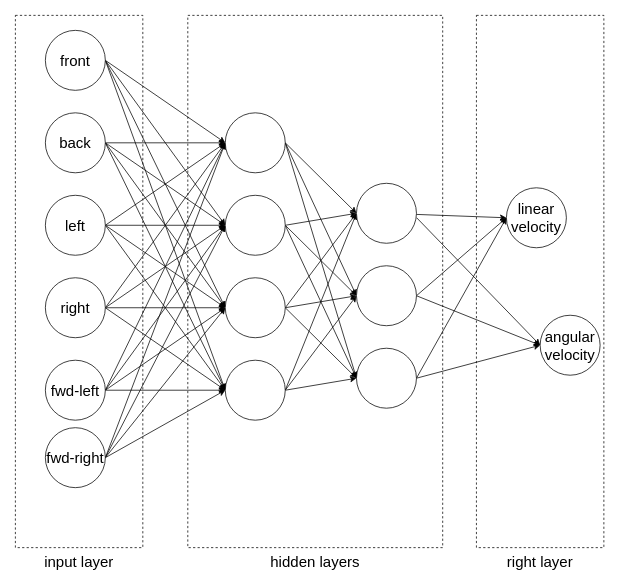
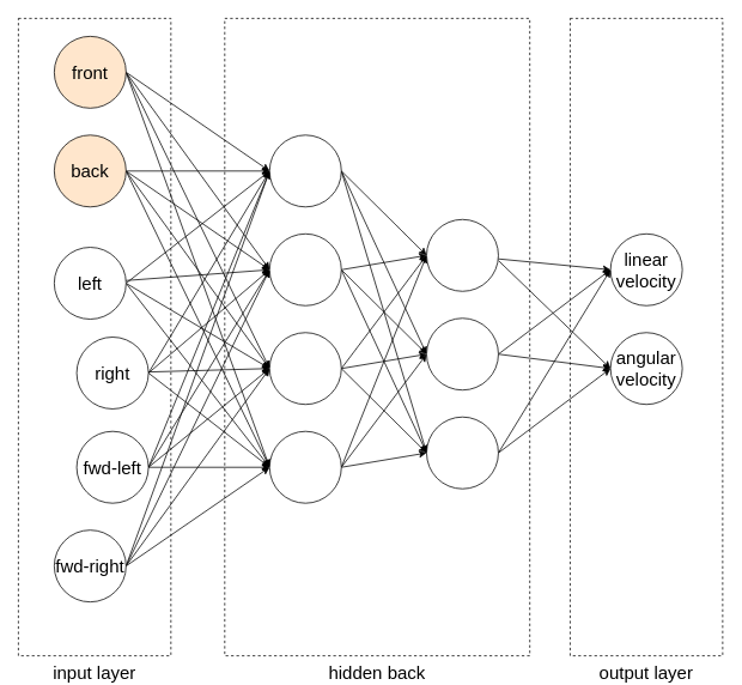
  <mxCell id="0" />
  <mxCell id="1" parent="0" />
  <mxCell id="2" value="input layer" style="rounded=0;whiteSpace=wrap;html=1;fontSize=20;dashed=1;strokeColor=default;fillColor=none;labelPosition=center;verticalLabelPosition=bottom;align=center;verticalAlign=top;" vertex="1" parent="1"><mxGeometry x="20" y="20" width="170" height="710" as="geometry" /></mxCell>
  <mxCell id="3" style="orthogonalLoop=1;jettySize=auto;html=1;entryX=0;entryY=0.5;entryDx=0;entryDy=0;fontSize=20;strokeColor=default;rounded=0;exitX=1;exitY=0.5;exitDx=0;exitDy=0;" edge="1" parent="1" source="7" target="36"><mxGeometry relative="1" as="geometry" /></mxCell>
  <mxCell id="4" style="edgeStyle=none;rounded=0;orthogonalLoop=1;jettySize=auto;html=1;entryX=0;entryY=0.5;entryDx=0;entryDy=0;fontSize=20;strokeColor=default;exitX=1;exitY=0.5;exitDx=0;exitDy=0;" edge="1" parent="1" source="7" target="40"><mxGeometry relative="1" as="geometry" /></mxCell>
  <mxCell id="5" style="edgeStyle=none;rounded=0;orthogonalLoop=1;jettySize=auto;html=1;entryX=0;entryY=0.5;entryDx=0;entryDy=0;fontSize=20;strokeColor=default;exitX=1;exitY=0.5;exitDx=0;exitDy=0;" edge="1" parent="1" source="7" target="44"><mxGeometry relative="1" as="geometry" /></mxCell>
  <mxCell id="6" style="edgeStyle=none;rounded=0;orthogonalLoop=1;jettySize=auto;html=1;entryX=0;entryY=0.5;entryDx=0;entryDy=0;fontSize=20;strokeColor=default;exitX=1;exitY=0.5;exitDx=0;exitDy=0;" edge="1" parent="1" source="7" target="48"><mxGeometry relative="1" as="geometry" /></mxCell>
- <mxCell id="7" value="front" style="ellipse;whiteSpace=wrap;html=1;aspect=fixed;fontSize=20;" vertex="1" parent="1"><mxGeometry x="60" y="40" width="80" height="80" as="geometry" /></mxCell>
+ <mxCell id="7" value="front" style="ellipse;whiteSpace=wrap;html=1;aspect=fixed;fontSize=20;fillColor=#ffe6cc;" vertex="1" parent="1"><mxGeometry x="60" y="40" width="80" height="80" as="geometry" /></mxCell>
  <mxCell id="8" style="edgeStyle=none;rounded=0;orthogonalLoop=1;jettySize=auto;html=1;entryX=0;entryY=0.5;entryDx=0;entryDy=0;fontSize=20;strokeColor=default;exitX=1;exitY=0.5;exitDx=0;exitDy=0;" edge="1" parent="1" source="12" target="36"><mxGeometry relative="1" as="geometry"><mxPoint x="160" y="200" as="sourcePoint" /></mxGeometry></mxCell>
  <mxCell id="9" style="edgeStyle=none;rounded=0;orthogonalLoop=1;jettySize=auto;html=1;entryX=0;entryY=0.5;entryDx=0;entryDy=0;fontSize=20;strokeColor=default;exitX=1;exitY=0.5;exitDx=0;exitDy=0;" edge="1" parent="1" source="12" target="40"><mxGeometry relative="1" as="geometry" /></mxCell>
  <mxCell id="10" style="edgeStyle=none;rounded=0;orthogonalLoop=1;jettySize=auto;html=1;entryX=0;entryY=0.5;entryDx=0;entryDy=0;fontSize=20;strokeColor=default;exitX=1;exitY=0.5;exitDx=0;exitDy=0;" edge="1" parent="1" source="12" target="44"><mxGeometry relative="1" as="geometry" /></mxCell>
  <mxCell id="11" style="edgeStyle=none;rounded=0;orthogonalLoop=1;jettySize=auto;html=1;entryX=0;entryY=0.5;entryDx=0;entryDy=0;fontSize=20;strokeColor=default;exitX=1;exitY=0.5;exitDx=0;exitDy=0;" edge="1" parent="1" source="12" target="48"><mxGeometry relative="1" as="geometry" /></mxCell>
- <mxCell id="12" value="back" style="ellipse;whiteSpace=wrap;html=1;aspect=fixed;fontSize=20;" vertex="1" parent="1"><mxGeometry x="60" y="150" width="80" height="80" as="geometry" /></mxCell>
+ <mxCell id="12" value="back" style="ellipse;whiteSpace=wrap;html=1;aspect=fixed;fontSize=20;fillColor=#ffe6cc;" vertex="1" parent="1"><mxGeometry x="60" y="150" width="80" height="80" as="geometry" /></mxCell>
  <mxCell id="13" style="edgeStyle=none;rounded=0;orthogonalLoop=1;jettySize=auto;html=1;entryX=0;entryY=0.5;entryDx=0;entryDy=0;fontSize=20;strokeColor=default;exitX=1;exitY=0.5;exitDx=0;exitDy=0;" edge="1" parent="1" source="17" target="36"><mxGeometry relative="1" as="geometry" /></mxCell>
  <mxCell id="14" style="edgeStyle=none;rounded=0;orthogonalLoop=1;jettySize=auto;html=1;entryX=0;entryY=0.5;entryDx=0;entryDy=0;fontSize=20;strokeColor=default;" edge="1" parent="1" source="17" target="40"><mxGeometry relative="1" as="geometry" /></mxCell>
  <mxCell id="15" style="edgeStyle=none;rounded=0;orthogonalLoop=1;jettySize=auto;html=1;entryX=0;entryY=0.5;entryDx=0;entryDy=0;fontSize=20;strokeColor=default;exitX=1;exitY=0.5;exitDx=0;exitDy=0;" edge="1" parent="1" source="17" target="44"><mxGeometry relative="1" as="geometry" /></mxCell>
  <mxCell id="16" style="edgeStyle=none;rounded=0;orthogonalLoop=1;jettySize=auto;html=1;entryX=0;entryY=0.5;entryDx=0;entryDy=0;fontSize=20;strokeColor=default;exitX=1;exitY=0.5;exitDx=0;exitDy=0;" edge="1" parent="1" source="17" target="48"><mxGeometry relative="1" as="geometry" /></mxCell>
- <mxCell id="17" value="left" style="ellipse;whiteSpace=wrap;html=1;aspect=fixed;fontSize=20;" vertex="1" parent="1"><mxGeometry x="60" y="260" width="80" height="80" as="geometry" /></mxCell>
+ <mxCell id="17" value="left" style="ellipse;whiteSpace=wrap;html=1;aspect=fixed;fontSize=20;" vertex="1" parent="1"><mxGeometry x="60" y="275" width="80" height="80" as="geometry" /></mxCell>
  <mxCell id="18" style="edgeStyle=none;rounded=0;orthogonalLoop=1;jettySize=auto;html=1;entryX=0;entryY=0.5;entryDx=0;entryDy=0;fontSize=20;strokeColor=default;exitX=1;exitY=0.5;exitDx=0;exitDy=0;" edge="1" parent="1" source="22" target="36"><mxGeometry relative="1" as="geometry" /></mxCell>
  <mxCell id="19" style="edgeStyle=none;rounded=0;orthogonalLoop=1;jettySize=auto;html=1;entryX=0;entryY=0.5;entryDx=0;entryDy=0;fontSize=20;strokeColor=default;exitX=1;exitY=0.5;exitDx=0;exitDy=0;" edge="1" parent="1" source="22" target="40"><mxGeometry relative="1" as="geometry" /></mxCell>
  <mxCell id="20" style="edgeStyle=none;rounded=0;orthogonalLoop=1;jettySize=auto;html=1;entryX=0;entryY=0.5;entryDx=0;entryDy=0;fontSize=20;strokeColor=default;" edge="1" parent="1" source="22" target="44"><mxGeometry relative="1" as="geometry" /></mxCell>
  <mxCell id="21" style="edgeStyle=none;rounded=0;orthogonalLoop=1;jettySize=auto;html=1;entryX=0;entryY=0.5;entryDx=0;entryDy=0;fontSize=20;strokeColor=default;exitX=1;exitY=0.5;exitDx=0;exitDy=0;" edge="1" parent="1" source="22" target="48"><mxGeometry relative="1" as="geometry" /></mxCell>
- <mxCell id="22" value="right" style="ellipse;whiteSpace=wrap;html=1;aspect=fixed;fontSize=20;" vertex="1" parent="1"><mxGeometry x="60" y="370" width="80" height="80" as="geometry" /></mxCell>
+ <mxCell id="22" value="right" style="ellipse;whiteSpace=wrap;html=1;aspect=fixed;fontSize=20;" vertex="1" parent="1"><mxGeometry x="85" y="375" width="80" height="80" as="geometry" /></mxCell>
  <mxCell id="23" style="edgeStyle=none;rounded=0;orthogonalLoop=1;jettySize=auto;html=1;entryX=0;entryY=0.5;entryDx=0;entryDy=0;fontSize=20;strokeColor=default;exitX=1;exitY=0.5;exitDx=0;exitDy=0;" edge="1" parent="1" source="27" target="36"><mxGeometry relative="1" as="geometry" /></mxCell>
  <mxCell id="24" style="edgeStyle=none;rounded=0;orthogonalLoop=1;jettySize=auto;html=1;entryX=0;entryY=0.5;entryDx=0;entryDy=0;fontSize=20;strokeColor=default;exitX=1;exitY=0.5;exitDx=0;exitDy=0;" edge="1" parent="1" source="27" target="40"><mxGeometry relative="1" as="geometry" /></mxCell>
  <mxCell id="25" style="edgeStyle=none;rounded=0;orthogonalLoop=1;jettySize=auto;html=1;entryX=0;entryY=0.5;entryDx=0;entryDy=0;fontSize=20;strokeColor=default;exitX=1;exitY=0.5;exitDx=0;exitDy=0;" edge="1" parent="1" source="27" target="44"><mxGeometry relative="1" as="geometry" /></mxCell>
  <mxCell id="26" style="edgeStyle=none;rounded=0;orthogonalLoop=1;jettySize=auto;html=1;entryX=0;entryY=0.5;entryDx=0;entryDy=0;fontSize=20;strokeColor=default;" edge="1" parent="1" source="27" target="48"><mxGeometry relative="1" as="geometry" /></mxCell>
- <mxCell id="27" value="fwd-left" style="ellipse;whiteSpace=wrap;html=1;aspect=fixed;fontSize=20;" vertex="1" parent="1"><mxGeometry x="60" y="480" width="80" height="80" as="geometry" /></mxCell>
+ <mxCell id="27" value="fwd-left" style="ellipse;whiteSpace=wrap;html=1;aspect=fixed;fontSize=20;" vertex="1" parent="1"><mxGeometry x="85" y="480" width="80" height="80" as="geometry" /></mxCell>
  <mxCell id="28" style="edgeStyle=none;rounded=0;orthogonalLoop=1;jettySize=auto;html=1;entryX=0;entryY=0.5;entryDx=0;entryDy=0;fontSize=20;strokeColor=default;exitX=1;exitY=0.5;exitDx=0;exitDy=0;" edge="1" parent="1" source="32" target="36"><mxGeometry relative="1" as="geometry" /></mxCell>
  <mxCell id="29" style="edgeStyle=none;rounded=0;orthogonalLoop=1;jettySize=auto;html=1;entryX=0;entryY=0.5;entryDx=0;entryDy=0;fontSize=20;strokeColor=default;exitX=1;exitY=0.5;exitDx=0;exitDy=0;" edge="1" parent="1" source="32" target="40"><mxGeometry relative="1" as="geometry" /></mxCell>
  <mxCell id="30" style="edgeStyle=none;rounded=0;orthogonalLoop=1;jettySize=auto;html=1;entryX=0;entryY=0.5;entryDx=0;entryDy=0;fontSize=20;strokeColor=default;exitX=1;exitY=0.5;exitDx=0;exitDy=0;" edge="1" parent="1" source="32" target="44"><mxGeometry relative="1" as="geometry" /></mxCell>
  <mxCell id="31" style="edgeStyle=none;rounded=0;orthogonalLoop=1;jettySize=auto;html=1;entryX=0;entryY=0.5;entryDx=0;entryDy=0;fontSize=20;strokeColor=default;exitX=1;exitY=0.5;exitDx=0;exitDy=0;" edge="1" parent="1" source="32" target="48"><mxGeometry relative="1" as="geometry" /></mxCell>
- <mxCell id="32" value="fwd-right" style="ellipse;whiteSpace=wrap;html=1;aspect=fixed;fontSize=20;" vertex="1" parent="1"><mxGeometry x="60" y="570" width="80" height="80" as="geometry" /></mxCell>
+ <mxCell id="32" value="fwd-right" style="ellipse;whiteSpace=wrap;html=1;aspect=fixed;fontSize=20;" vertex="1" parent="1"><mxGeometry x="60" y="590" width="80" height="80" as="geometry" /></mxCell>
  <mxCell id="33" style="edgeStyle=none;rounded=0;orthogonalLoop=1;jettySize=auto;html=1;exitX=1;exitY=0.5;exitDx=0;exitDy=0;entryX=0;entryY=0.5;entryDx=0;entryDy=0;fontSize=20;strokeColor=default;" edge="1" parent="1" source="36" target="51"><mxGeometry relative="1" as="geometry" /></mxCell>
  <mxCell id="34" style="edgeStyle=none;rounded=0;orthogonalLoop=1;jettySize=auto;html=1;entryX=0;entryY=0.5;entryDx=0;entryDy=0;fontSize=20;strokeColor=default;exitX=1;exitY=0.5;exitDx=0;exitDy=0;" edge="1" parent="1" source="36" target="54"><mxGeometry relative="1" as="geometry" /></mxCell>
  <mxCell id="35" style="edgeStyle=none;rounded=0;orthogonalLoop=1;jettySize=auto;html=1;entryX=0;entryY=0.5;entryDx=0;entryDy=0;fontSize=20;strokeColor=default;exitX=1;exitY=0.5;exitDx=0;exitDy=0;" edge="1" parent="1" source="36" target="59"><mxGeometry relative="1" as="geometry" /></mxCell>
  <mxCell id="36" value="" style="ellipse;whiteSpace=wrap;html=1;aspect=fixed;fontSize=20;" vertex="1" parent="1"><mxGeometry x="300" y="150" width="80" height="80" as="geometry" /></mxCell>
  <mxCell id="37" style="edgeStyle=none;rounded=0;orthogonalLoop=1;jettySize=auto;html=1;entryX=0;entryY=0.5;entryDx=0;entryDy=0;fontSize=20;strokeColor=default;exitX=1;exitY=0.5;exitDx=0;exitDy=0;" edge="1" parent="1" source="40" target="51"><mxGeometry relative="1" as="geometry" /></mxCell>
  <mxCell id="38" style="edgeStyle=none;rounded=0;orthogonalLoop=1;jettySize=auto;html=1;entryX=0;entryY=0.5;entryDx=0;entryDy=0;fontSize=20;strokeColor=default;exitX=1;exitY=0.5;exitDx=0;exitDy=0;" edge="1" parent="1" source="40" target="54"><mxGeometry relative="1" as="geometry" /></mxCell>
  <mxCell id="39" style="edgeStyle=none;rounded=0;orthogonalLoop=1;jettySize=auto;html=1;entryX=0;entryY=0.5;entryDx=0;entryDy=0;fontSize=20;strokeColor=default;exitX=1;exitY=0.5;exitDx=0;exitDy=0;" edge="1" parent="1" source="40" target="59"><mxGeometry relative="1" as="geometry" /></mxCell>
  <mxCell id="40" value="" style="ellipse;whiteSpace=wrap;html=1;aspect=fixed;fontSize=20;" vertex="1" parent="1"><mxGeometry x="300" y="260" width="80" height="80" as="geometry" /></mxCell>
  <mxCell id="41" style="edgeStyle=none;rounded=0;orthogonalLoop=1;jettySize=auto;html=1;entryX=0;entryY=0.5;entryDx=0;entryDy=0;fontSize=20;strokeColor=default;exitX=1;exitY=0.5;exitDx=0;exitDy=0;" edge="1" parent="1" source="44" target="51"><mxGeometry relative="1" as="geometry" /></mxCell>
  <mxCell id="42" style="edgeStyle=none;rounded=0;orthogonalLoop=1;jettySize=auto;html=1;entryX=0;entryY=0.5;entryDx=0;entryDy=0;fontSize=20;strokeColor=default;exitX=1;exitY=0.5;exitDx=0;exitDy=0;" edge="1" parent="1" source="44" target="54"><mxGeometry relative="1" as="geometry" /></mxCell>
  <mxCell id="43" style="edgeStyle=none;rounded=0;orthogonalLoop=1;jettySize=auto;html=1;entryX=0;entryY=0.5;entryDx=0;entryDy=0;fontSize=20;strokeColor=default;exitX=1;exitY=0.5;exitDx=0;exitDy=0;" edge="1" parent="1" source="44" target="59"><mxGeometry relative="1" as="geometry" /></mxCell>
  <mxCell id="44" value="" style="ellipse;whiteSpace=wrap;html=1;aspect=fixed;fontSize=20;" vertex="1" parent="1"><mxGeometry x="300" y="370" width="80" height="80" as="geometry" /></mxCell>
  <mxCell id="45" style="edgeStyle=none;rounded=0;orthogonalLoop=1;jettySize=auto;html=1;entryX=0;entryY=0.5;entryDx=0;entryDy=0;fontSize=20;strokeColor=default;exitX=1;exitY=0.5;exitDx=0;exitDy=0;" edge="1" parent="1" source="48" target="51"><mxGeometry relative="1" as="geometry" /></mxCell>
  <mxCell id="46" style="edgeStyle=none;rounded=0;orthogonalLoop=1;jettySize=auto;html=1;entryX=0;entryY=0.5;entryDx=0;entryDy=0;fontSize=20;strokeColor=default;exitX=1;exitY=0.5;exitDx=0;exitDy=0;" edge="1" parent="1" source="48" target="54"><mxGeometry relative="1" as="geometry" /></mxCell>
  <mxCell id="47" style="edgeStyle=none;rounded=0;orthogonalLoop=1;jettySize=auto;html=1;entryX=0;entryY=0.5;entryDx=0;entryDy=0;fontSize=20;strokeColor=default;exitX=1;exitY=0.5;exitDx=0;exitDy=0;" edge="1" parent="1" source="48" target="59"><mxGeometry relative="1" as="geometry" /></mxCell>
  <mxCell id="48" value="" style="ellipse;whiteSpace=wrap;html=1;aspect=fixed;fontSize=20;" vertex="1" parent="1"><mxGeometry x="300" y="480" width="80" height="80" as="geometry" /></mxCell>
  <mxCell id="49" style="edgeStyle=none;rounded=0;orthogonalLoop=1;jettySize=auto;html=1;entryX=0;entryY=0.5;entryDx=0;entryDy=0;fontSize=20;strokeColor=default;" edge="1" parent="1" source="51" target="55"><mxGeometry relative="1" as="geometry" /></mxCell>
  <mxCell id="50" style="edgeStyle=none;rounded=0;orthogonalLoop=1;jettySize=auto;html=1;entryX=0;entryY=0.5;entryDx=0;entryDy=0;fontSize=20;strokeColor=default;exitX=1.003;exitY=0.574;exitDx=0;exitDy=0;exitPerimeter=0;" edge="1" parent="1" source="51" target="56"><mxGeometry relative="1" as="geometry" /></mxCell>
  <mxCell id="51" value="" style="ellipse;whiteSpace=wrap;html=1;aspect=fixed;fontSize=20;" vertex="1" parent="1"><mxGeometry x="475" y="244" width="80" height="80" as="geometry" /></mxCell>
  <mxCell id="52" style="edgeStyle=none;rounded=0;orthogonalLoop=1;jettySize=auto;html=1;entryX=0;entryY=0.5;entryDx=0;entryDy=0;fontSize=20;strokeColor=default;exitX=1;exitY=0.5;exitDx=0;exitDy=0;" edge="1" parent="1" source="54" target="55"><mxGeometry relative="1" as="geometry" /></mxCell>
  <mxCell id="53" style="edgeStyle=none;rounded=0;orthogonalLoop=1;jettySize=auto;html=1;entryX=0;entryY=0.5;entryDx=0;entryDy=0;fontSize=20;strokeColor=default;exitX=1;exitY=0.5;exitDx=0;exitDy=0;" edge="1" parent="1" source="54" target="56"><mxGeometry relative="1" as="geometry" /></mxCell>
  <mxCell id="54" value="" style="ellipse;whiteSpace=wrap;html=1;aspect=fixed;fontSize=20;" vertex="1" parent="1"><mxGeometry x="475" y="354" width="80" height="80" as="geometry" /></mxCell>
- <mxCell id="55" value="linear&lt;br style=&quot;font-size: 20px;&quot;&gt;velocity" style="ellipse;whiteSpace=wrap;html=1;aspect=fixed;fontSize=20;" vertex="1" parent="1"><mxGeometry x="675" y="250" width="80" height="80" as="geometry" /></mxCell>
- <mxCell id="56" value="angular&lt;br style=&quot;font-size: 20px;&quot;&gt;velocity" style="ellipse;whiteSpace=wrap;html=1;aspect=fixed;fontSize=20;" vertex="1" parent="1"><mxGeometry x="720" y="420" width="80" height="80" as="geometry" /></mxCell>
+ <mxCell id="55" value="linear&lt;br style=&quot;font-size: 20px;&quot;&gt;velocity" style="ellipse;whiteSpace=wrap;html=1;aspect=fixed;fontSize=20;" vertex="1" parent="1"><mxGeometry x="680" y="260" width="80" height="80" as="geometry" /></mxCell>
+ <mxCell id="56" value="angular&lt;br style=&quot;font-size: 20px;&quot;&gt;velocity" style="ellipse;whiteSpace=wrap;html=1;aspect=fixed;fontSize=20;" vertex="1" parent="1"><mxGeometry x="680" y="370" width="80" height="80" as="geometry" /></mxCell>
  <mxCell id="57" style="edgeStyle=none;rounded=0;orthogonalLoop=1;jettySize=auto;html=1;entryX=0;entryY=0.5;entryDx=0;entryDy=0;fontSize=20;strokeColor=default;exitX=1;exitY=0.5;exitDx=0;exitDy=0;" edge="1" parent="1" source="59" target="55"><mxGeometry relative="1" as="geometry" /></mxCell>
  <mxCell id="58" style="edgeStyle=none;rounded=0;orthogonalLoop=1;jettySize=auto;html=1;entryX=0;entryY=0.5;entryDx=0;entryDy=0;fontSize=20;strokeColor=default;exitX=1;exitY=0.5;exitDx=0;exitDy=0;" edge="1" parent="1" source="59" target="56"><mxGeometry relative="1" as="geometry" /></mxCell>
  <mxCell id="59" value="" style="ellipse;whiteSpace=wrap;html=1;aspect=fixed;fontSize=20;" vertex="1" parent="1"><mxGeometry x="475" y="464" width="80" height="80" as="geometry" /></mxCell>
- <mxCell id="60" value="hidden layers" style="rounded=0;whiteSpace=wrap;html=1;fontSize=20;dashed=1;fillColor=none;labelPosition=center;verticalLabelPosition=bottom;align=center;verticalAlign=top;" vertex="1" parent="1"><mxGeometry x="250" y="20" width="340" height="710" as="geometry" /></mxCell>
- <mxCell id="61" value="right layer" style="rounded=0;whiteSpace=wrap;html=1;fontSize=20;dashed=1;fillColor=none;labelPosition=center;verticalLabelPosition=bottom;align=center;verticalAlign=top;" vertex="1" parent="1"><mxGeometry x="635" y="20" width="170" height="710" as="geometry" /></mxCell>
+ <mxCell id="60" value="hidden back" style="rounded=0;whiteSpace=wrap;html=1;fontSize=20;dashed=1;fillColor=none;labelPosition=center;verticalLabelPosition=bottom;align=center;verticalAlign=top;" vertex="1" parent="1"><mxGeometry x="250" y="20" width="340" height="710" as="geometry" /></mxCell>
+ <mxCell id="61" value="output layer" style="rounded=0;whiteSpace=wrap;html=1;fontSize=20;dashed=1;fillColor=none;labelPosition=center;verticalLabelPosition=bottom;align=center;verticalAlign=top;" vertex="1" parent="1"><mxGeometry x="635" y="20" width="170" height="710" as="geometry" /></mxCell>
